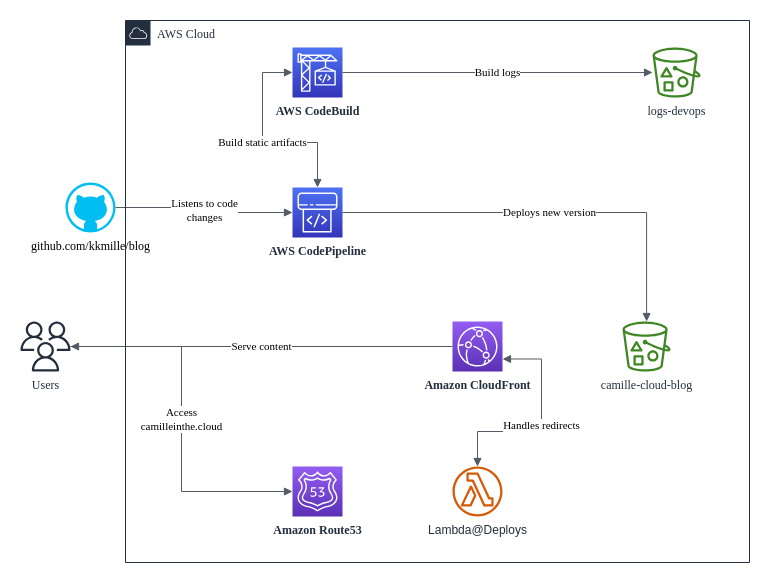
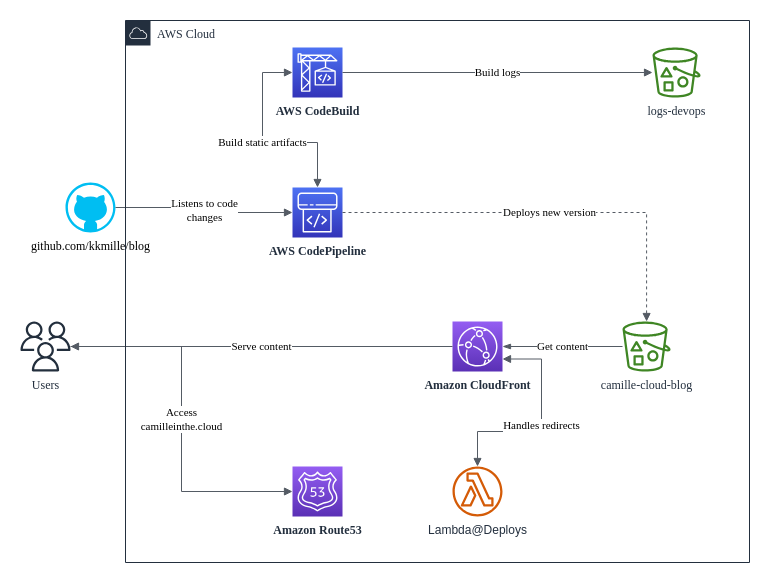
  <mxCell id="0" />
  <mxCell id="1" parent="0" />
  <mxCell id="2" value="github.com/kkmille/blog" style="verticalLabelPosition=bottom;html=1;verticalAlign=top;align=center;strokeColor=none;fillColor=#00BEF2;shape=mxgraph.azure.github_code;pointerEvents=1;fontFamily=Amazon Ember;" vertex="1" parent="1"><mxGeometry x="65" y="182" width="50" height="50" as="geometry" /></mxCell>
  <mxCell id="3" value="AWS CodePipeline" style="sketch=0;points=[[0,0,0],[0.25,0,0],[0.5,0,0],[0.75,0,0],[1,0,0],[0,1,0],[0.25,1,0],[0.5,1,0],[0.75,1,0],[1,1,0],[0,0.25,0],[0,0.5,0],[0,0.75,0],[1,0.25,0],[1,0.5,0],[1,0.75,0]];outlineConnect=0;fontColor=#232F3E;gradientColor=#4D72F3;gradientDirection=north;fillColor=#3334B9;strokeColor=#ffffff;dashed=0;verticalLabelPosition=bottom;verticalAlign=top;align=center;html=1;fontSize=12;fontStyle=1;aspect=fixed;shape=mxgraph.aws4.resourceIcon;resIcon=mxgraph.aws4.codepipeline;fontFamily=Amazon Ember;" vertex="1" parent="1"><mxGeometry x="292" y="187" width="50" height="50" as="geometry" /></mxCell>
  <mxCell id="4" value="AWS CodeBuild" style="sketch=0;points=[[0,0,0],[0.25,0,0],[0.5,0,0],[0.75,0,0],[1,0,0],[0,1,0],[0.25,1,0],[0.5,1,0],[0.75,1,0],[1,1,0],[0,0.25,0],[0,0.5,0],[0,0.75,0],[1,0.25,0],[1,0.5,0],[1,0.75,0]];outlineConnect=0;fontColor=#232F3E;gradientColor=#4D72F3;gradientDirection=north;fillColor=#3334B9;strokeColor=#ffffff;dashed=0;verticalLabelPosition=bottom;verticalAlign=top;align=center;html=1;fontSize=12;fontStyle=1;aspect=fixed;shape=mxgraph.aws4.resourceIcon;resIcon=mxgraph.aws4.codebuild;fontFamily=Amazon Ember;" vertex="1" parent="1"><mxGeometry x="292" y="47" width="50" height="50" as="geometry" /></mxCell>
  <mxCell id="5" value="camille-cloud-blog" style="sketch=0;outlineConnect=0;fontColor=#232F3E;gradientColor=none;fillColor=#3F8624;strokeColor=none;dashed=0;verticalLabelPosition=bottom;verticalAlign=top;align=center;html=1;fontSize=12;fontStyle=0;aspect=fixed;pointerEvents=1;shape=mxgraph.aws4.bucket_with_objects;fontFamily=Amazon Ember;" vertex="1" parent="1"><mxGeometry x="622" y="321" width="48.12" height="50" as="geometry" /></mxCell>
  <mxCell id="6" value="Amazon CloudFront" style="sketch=0;points=[[0,0,0],[0.25,0,0],[0.5,0,0],[0.75,0,0],[1,0,0],[0,1,0],[0.25,1,0],[0.5,1,0],[0.75,1,0],[1,1,0],[0,0.25,0],[0,0.5,0],[0,0.75,0],[1,0.25,0],[1,0.5,0],[1,0.75,0]];outlineConnect=0;fontColor=#232F3E;gradientColor=#945DF2;gradientDirection=north;fillColor=#5A30B5;strokeColor=#ffffff;dashed=0;verticalLabelPosition=bottom;verticalAlign=top;align=center;html=1;fontSize=12;fontStyle=1;aspect=fixed;shape=mxgraph.aws4.resourceIcon;resIcon=mxgraph.aws4.cloudfront;fontFamily=Amazon Ember;" vertex="1" parent="1"><mxGeometry x="452" y="321" width="50" height="50" as="geometry" /></mxCell>
  <mxCell id="7" value="&lt;div&gt;Lambda@Deploys&lt;/div&gt;" style="sketch=0;outlineConnect=0;fontColor=#232F3E;gradientColor=none;fillColor=#D45B07;strokeColor=none;dashed=0;verticalLabelPosition=bottom;verticalAlign=top;align=center;html=1;fontSize=12;fontStyle=0;aspect=fixed;pointerEvents=1;shape=mxgraph.aws4.lambda_function;" vertex="1" parent="1"><mxGeometry x="452" y="466" width="50" height="50" as="geometry" /></mxCell>
  <mxCell id="8" value="Amazon Route53" style="sketch=0;points=[[0,0,0],[0.25,0,0],[0.5,0,0],[0.75,0,0],[1,0,0],[0,1,0],[0.25,1,0],[0.5,1,0],[0.75,1,0],[1,1,0],[0,0.25,0],[0,0.5,0],[0,0.75,0],[1,0.25,0],[1,0.5,0],[1,0.75,0]];outlineConnect=0;fontColor=#232F3E;gradientColor=#945DF2;gradientDirection=north;fillColor=#5A30B5;strokeColor=#ffffff;dashed=0;verticalLabelPosition=bottom;verticalAlign=top;align=center;html=1;fontSize=12;fontStyle=1;aspect=fixed;shape=mxgraph.aws4.resourceIcon;resIcon=mxgraph.aws4.route_53;fontFamily=Amazon Ember;" vertex="1" parent="1"><mxGeometry x="292" y="466" width="50" height="50" as="geometry" /></mxCell>
  <mxCell id="9" value="logs-devops" style="sketch=0;outlineConnect=0;fontColor=#232F3E;gradientColor=none;fillColor=#3F8624;strokeColor=none;dashed=0;verticalLabelPosition=bottom;verticalAlign=top;align=center;html=1;fontSize=12;fontStyle=0;aspect=fixed;pointerEvents=1;shape=mxgraph.aws4.bucket_with_objects;fontFamily=Amazon Ember;" vertex="1" parent="1"><mxGeometry x="652" y="47" width="48.12" height="50" as="geometry" /></mxCell>
  <mxCell id="10" value="&lt;div&gt;Listens to code&lt;/div&gt;&lt;div&gt;changes&lt;br&gt;&lt;/div&gt;" style="edgeStyle=orthogonalEdgeStyle;html=1;endArrow=block;elbow=vertical;startArrow=none;endFill=1;strokeColor=#545B64;rounded=0;fontFamily=Amazon Ember;exitX=1;exitY=0.5;exitDx=0;exitDy=0;exitPerimeter=0;entryX=0;entryY=0.5;entryDx=0;entryDy=0;entryPerimeter=0;" edge="1" parent="1" source="2" target="3"><mxGeometry width="100" relative="1" as="geometry"><mxPoint x="322" y="447" as="sourcePoint" /><mxPoint x="422" y="447" as="targetPoint" /></mxGeometry></mxCell>
  <mxCell id="11" value="Build static artifacts" style="edgeStyle=orthogonalEdgeStyle;html=1;endArrow=block;elbow=vertical;startArrow=block;startFill=1;endFill=1;strokeColor=#545B64;rounded=0;fontFamily=Amazon Ember;exitX=0.5;exitY=0;exitDx=0;exitDy=0;exitPerimeter=0;entryX=0;entryY=0.5;entryDx=0;entryDy=0;entryPerimeter=0;" edge="1" parent="1" source="3" target="4"><mxGeometry width="100" relative="1" as="geometry"><mxPoint x="322" y="447" as="sourcePoint" /><mxPoint x="422" y="447" as="targetPoint" /><Array as="points"><mxPoint x="317" y="142" /><mxPoint x="262" y="142" /><mxPoint x="262" y="72" /></Array></mxGeometry></mxCell>
  <mxCell id="12" value="Users" style="sketch=0;outlineConnect=0;fontColor=#232F3E;gradientColor=none;fillColor=#232F3D;strokeColor=none;dashed=0;verticalLabelPosition=bottom;verticalAlign=top;align=center;html=1;fontSize=12;fontStyle=0;aspect=fixed;pointerEvents=1;shape=mxgraph.aws4.users;fontFamily=Amazon Ember;" vertex="1" parent="1"><mxGeometry x="20" y="321" width="50" height="50" as="geometry" /></mxCell>
  <mxCell id="13" value="Serve content" style="edgeStyle=orthogonalEdgeStyle;html=1;endArrow=none;elbow=vertical;startArrow=block;endFill=0;strokeColor=#545B64;rounded=0;fontFamily=Amazon Ember;entryX=0;entryY=0.5;entryDx=0;entryDy=0;entryPerimeter=0;startFill=1;" edge="1" parent="1" source="12" target="6"><mxGeometry width="100" relative="1" as="geometry"><mxPoint x="142" y="341" as="sourcePoint" /><mxPoint x="212" y="361" as="targetPoint" /></mxGeometry></mxCell>
  <mxCell id="14" value="&lt;div&gt;Access&lt;/div&gt;&lt;div&gt;camilleinthe.cloud&lt;/div&gt;" style="edgeStyle=orthogonalEdgeStyle;html=1;endArrow=block;elbow=vertical;startArrow=none;endFill=1;strokeColor=#545B64;rounded=0;fontFamily=Amazon Ember;entryX=0;entryY=0.5;entryDx=0;entryDy=0;entryPerimeter=0;" edge="1" parent="1" source="12" target="8"><mxGeometry width="100" relative="1" as="geometry"><mxPoint x="122" y="356" as="sourcePoint" /><mxPoint x="302" y="356" as="targetPoint" /></mxGeometry></mxCell>
+ <mxCell id="15" value="Get content" style="edgeStyle=orthogonalEdgeStyle;html=1;endArrow=none;elbow=vertical;startArrow=blockThin;endFill=0;strokeColor=#545B64;rounded=0;fontFamily=Amazon Ember;exitX=1;exitY=0.5;exitDx=0;exitDy=0;exitPerimeter=0;startFill=1;" edge="1" parent="1" source="6" target="5"><mxGeometry width="100" relative="1" as="geometry"><mxPoint x="322" y="411" as="sourcePoint" /><mxPoint x="422" y="411" as="targetPoint" /></mxGeometry></mxCell>
  <mxCell id="16" value="Handles redirects" style="edgeStyle=orthogonalEdgeStyle;html=1;endArrow=block;elbow=vertical;startArrow=block;startFill=1;endFill=1;strokeColor=#545B64;rounded=0;fontFamily=Amazon Ember;exitX=1;exitY=0.75;exitDx=0;exitDy=0;exitPerimeter=0;" edge="1" parent="1" source="6" target="7"><mxGeometry width="100" relative="1" as="geometry"><mxPoint x="322" y="411" as="sourcePoint" /><mxPoint x="422" y="411" as="targetPoint" /><Array as="points"><mxPoint x="541" y="359" /><mxPoint x="541" y="431" /><mxPoint x="477" y="431" /></Array></mxGeometry></mxCell>
- <mxCell id="17" value="Deploys new version" style="edgeStyle=orthogonalEdgeStyle;html=1;endArrow=block;elbow=vertical;startArrow=none;endFill=1;strokeColor=#545B64;rounded=0;fontFamily=Amazon Ember;exitX=1;exitY=0.5;exitDx=0;exitDy=0;exitPerimeter=0;" edge="1" parent="1" source="3" target="5"><mxGeometry width="100" relative="1" as="geometry"><mxPoint x="322" y="447" as="sourcePoint" /><mxPoint x="422" y="447" as="targetPoint" /></mxGeometry></mxCell>
+ <mxCell id="17" value="Deploys new version" style="edgeStyle=orthogonalEdgeStyle;html=1;endArrow=block;elbow=vertical;startArrow=none;endFill=1;strokeColor=#545B64;rounded=0;fontFamily=Amazon Ember;exitX=1;exitY=0.5;exitDx=0;exitDy=0;exitPerimeter=0;dashed=1;" edge="1" parent="1" source="3" target="5"><mxGeometry width="100" relative="1" as="geometry"><mxPoint x="322" y="447" as="sourcePoint" /><mxPoint x="422" y="447" as="targetPoint" /></mxGeometry></mxCell>
  <mxCell id="18" value="Build logs" style="edgeStyle=orthogonalEdgeStyle;html=1;endArrow=block;elbow=vertical;startArrow=none;endFill=1;strokeColor=#545B64;rounded=0;fontFamily=Amazon Ember;exitX=1;exitY=0.5;exitDx=0;exitDy=0;exitPerimeter=0;" edge="1" parent="1" source="4" target="9"><mxGeometry width="100" relative="1" as="geometry"><mxPoint x="322" y="447" as="sourcePoint" /><mxPoint x="422" y="447" as="targetPoint" /></mxGeometry></mxCell>
  <mxCell id="19" value="AWS Cloud" style="points=[[0,0],[0.25,0],[0.5,0],[0.75,0],[1,0],[1,0.25],[1,0.5],[1,0.75],[1,1],[0.75,1],[0.5,1],[0.25,1],[0,1],[0,0.75],[0,0.5],[0,0.25]];outlineConnect=0;gradientColor=none;html=1;whiteSpace=wrap;fontSize=12;fontStyle=0;container=1;pointerEvents=0;collapsible=0;recursiveResize=0;shape=mxgraph.aws4.group;grIcon=mxgraph.aws4.group_aws_cloud;strokeColor=#232F3E;fillColor=none;verticalAlign=top;align=left;spacingLeft=30;fontColor=#232F3E;dashed=0;fontFamily=Amazon Ember;" vertex="1" parent="1"><mxGeometry x="125" y="20" width="624" height="542" as="geometry" /></mxCell>
